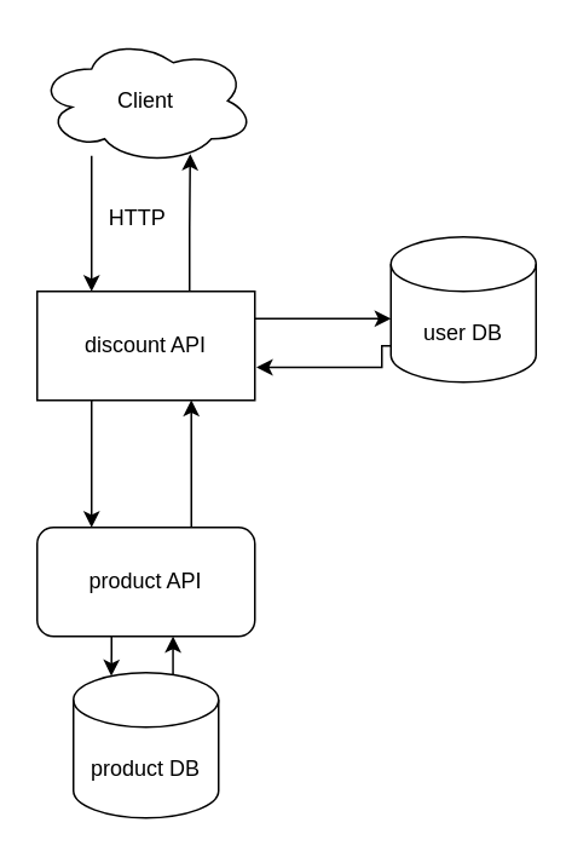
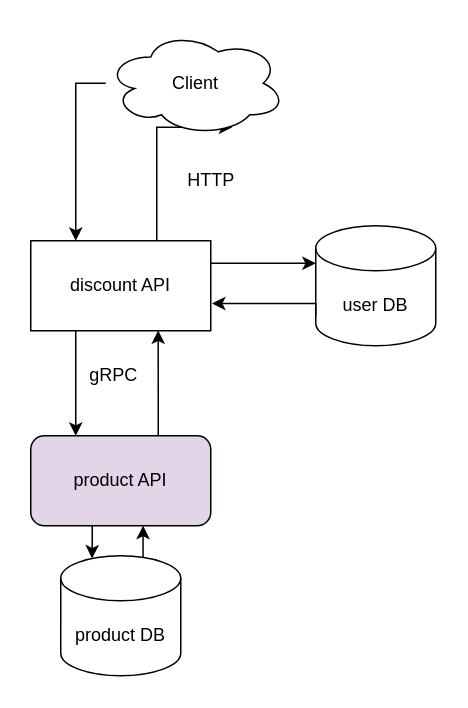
  <mxCell id="0" />
  <mxCell id="1" parent="0" />
  <mxCell id="2" style="edgeStyle=orthogonalEdgeStyle;rounded=0;orthogonalLoop=1;jettySize=auto;html=1;entryX=0.25;entryY=0;entryDx=0;entryDy=0;" edge="1" parent="1" source="5" target="8"><mxGeometry relative="1" as="geometry"><Array as="points"><mxPoint x="50" y="250" /><mxPoint x="50" y="250" /></Array></mxGeometry></mxCell>
  <mxCell id="3" style="edgeStyle=orthogonalEdgeStyle;rounded=0;orthogonalLoop=1;jettySize=auto;html=1;exitX=1;exitY=0.25;exitDx=0;exitDy=0;" edge="1" parent="1" source="5" target="13"><mxGeometry relative="1" as="geometry"><Array as="points"><mxPoint x="190" y="175" /><mxPoint x="190" y="175" /></Array></mxGeometry></mxCell>
  <mxCell id="4" style="edgeStyle=orthogonalEdgeStyle;rounded=0;orthogonalLoop=1;jettySize=auto;html=1;entryX=0.703;entryY=0.919;entryDx=0;entryDy=0;entryPerimeter=0;" edge="1" parent="1" source="5" target="12"><mxGeometry relative="1" as="geometry"><Array as="points"><mxPoint x="104" y="125" /><mxPoint x="104" y="125" /></Array></mxGeometry></mxCell>
  <mxCell id="5" value="discount API" style="whiteSpace=wrap;html=1;rounded=0;" vertex="1" parent="1"><mxGeometry x="20" y="160" width="120" height="60" as="geometry" /></mxCell>
  <mxCell id="6" style="edgeStyle=orthogonalEdgeStyle;rounded=0;orthogonalLoop=1;jettySize=auto;html=1;entryX=0.261;entryY=0.023;entryDx=0;entryDy=0;entryPerimeter=0;" edge="1" parent="1" source="8" target="10"><mxGeometry relative="1" as="geometry"><Array as="points"><mxPoint x="61" y="360" /><mxPoint x="61" y="360" /></Array></mxGeometry></mxCell>
  <mxCell id="7" style="edgeStyle=orthogonalEdgeStyle;rounded=0;orthogonalLoop=1;jettySize=auto;html=1;entryX=0.708;entryY=0.997;entryDx=0;entryDy=0;entryPerimeter=0;" edge="1" parent="1" source="8" target="5"><mxGeometry relative="1" as="geometry"><Array as="points"><mxPoint x="105" y="270" /><mxPoint x="105" y="270" /></Array></mxGeometry></mxCell>
- <mxCell id="8" value="product API" style="rounded=1;whiteSpace=wrap;html=1;" vertex="1" parent="1"><mxGeometry x="20" y="290" width="120" height="60" as="geometry" /></mxCell>
+ <mxCell id="8" value="product API" style="rounded=1;whiteSpace=wrap;html=1;fillColor=#e1d5e7;" vertex="1" parent="1"><mxGeometry x="20" y="290" width="120" height="60" as="geometry" /></mxCell>
  <mxCell id="9" style="edgeStyle=orthogonalEdgeStyle;rounded=0;orthogonalLoop=1;jettySize=auto;html=1;entryX=0.624;entryY=1;entryDx=0;entryDy=0;exitX=0.686;exitY=0.029;exitDx=0;exitDy=0;exitPerimeter=0;entryPerimeter=0;" edge="1" parent="1" source="10" target="8"><mxGeometry relative="1" as="geometry" /></mxCell>
  <mxCell id="10" value="product DB" style="shape=cylinder3;whiteSpace=wrap;html=1;boundedLbl=1;backgroundOutline=1;size=15;" vertex="1" parent="1"><mxGeometry x="40" y="370" width="80" height="80" as="geometry" /></mxCell>
  <mxCell id="11" style="edgeStyle=orthogonalEdgeStyle;rounded=0;orthogonalLoop=1;jettySize=auto;html=1;entryX=0.25;entryY=0;entryDx=0;entryDy=0;" edge="1" parent="1" source="12" target="5"><mxGeometry relative="1" as="geometry"><Array as="points"><mxPoint x="50" y="100" /><mxPoint x="50" y="100" /></Array></mxGeometry></mxCell>
- <mxCell id="12" value="Client" style="ellipse;shape=cloud;whiteSpace=wrap;html=1;" vertex="1" parent="1"><mxGeometry x="20" y="20" width="120" height="70" as="geometry" /></mxCell>
- <mxCell id="13" value="user DB" style="shape=cylinder3;whiteSpace=wrap;html=1;boundedLbl=1;backgroundOutline=1;size=15;" vertex="1" parent="1"><mxGeometry x="215" y="130" width="80" height="80" as="geometry" /></mxCell>
+ <mxCell id="12" value="Client" style="ellipse;shape=cloud;whiteSpace=wrap;html=1;" vertex="1" parent="1"><mxGeometry x="70" y="20" width="120" height="70" as="geometry" /></mxCell>
+ <mxCell id="13" value="user DB" style="shape=cylinder3;whiteSpace=wrap;html=1;boundedLbl=1;backgroundOutline=1;size=15;" vertex="1" parent="1"><mxGeometry x="210" y="150" width="80" height="80" as="geometry" /></mxCell>
  <mxCell id="14" style="edgeStyle=orthogonalEdgeStyle;rounded=0;orthogonalLoop=1;jettySize=auto;html=1;exitX=0;exitY=0.75;exitDx=0;exitDy=0;exitPerimeter=0;entryX=1.007;entryY=0.697;entryDx=0;entryDy=0;entryPerimeter=0;" edge="1" parent="1" source="13" target="5"><mxGeometry relative="1" as="geometry"><mxPoint x="130" y="250" as="sourcePoint" /><mxPoint x="200" y="250" as="targetPoint" /><Array as="points"><mxPoint x="210" y="202" /></Array></mxGeometry></mxCell>
- <mxCell id="15" value="HTTP" style="text;html=1;align=center;verticalAlign=middle;resizable=0;points=[];autosize=1;" vertex="1" parent="1"><mxGeometry x="50" y="110" width="50" height="20" as="geometry" /></mxCell>
+ <mxCell id="15" value="HTTP" style="text;html=1;align=center;verticalAlign=middle;resizable=0;points=[];autosize=1;" vertex="1" parent="1"><mxGeometry x="115" y="110" width="50" height="20" as="geometry" /></mxCell>
+ <mxCell id="16" value="gRPC" style="text;html=1;align=center;verticalAlign=middle;resizable=0;points=[];autosize=1;" vertex="1" parent="1"><mxGeometry x="50" y="240" width="50" height="20" as="geometry" /></mxCell>
